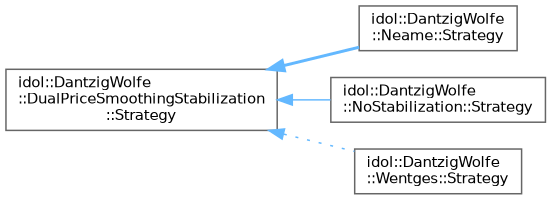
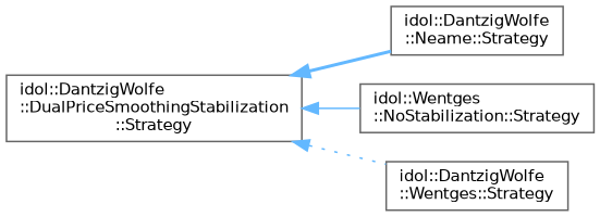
  digraph {
    rankdir=LR
    node [color=grey40 fillcolor=white fontname=Helvetica fontsize=10 shape=box style=filled]
    edge [color=steelblue1 dir=back fontname=Helvetica fontsize=10 labelfontname=Helvetica labelfontsize=10]
    n1 [height=0.2 label="idol::DantzigWolfe\l::DualPriceSmoothingStabilization\l::Strategy" width=0.4]
    n2 [height=0.2 label="idol::DantzigWolfe\l::Neame::Strategy" width=0.4]
-   n3 [height=0.2 label="idol::DantzigWolfe\l::NoStabilization::Strategy" width=0.4]
+   n3 [height=0.2 label="idol::Wentges\l::NoStabilization::Strategy" width=0.4]
    n4 [height=0.2 label="idol::DantzigWolfe\l::Wentges::Strategy" width=0.4]
    n1 -> n2 [style=bold]
    n1 -> n3 [style=solid]
    n1 -> n4 [style=dotted]
  }
